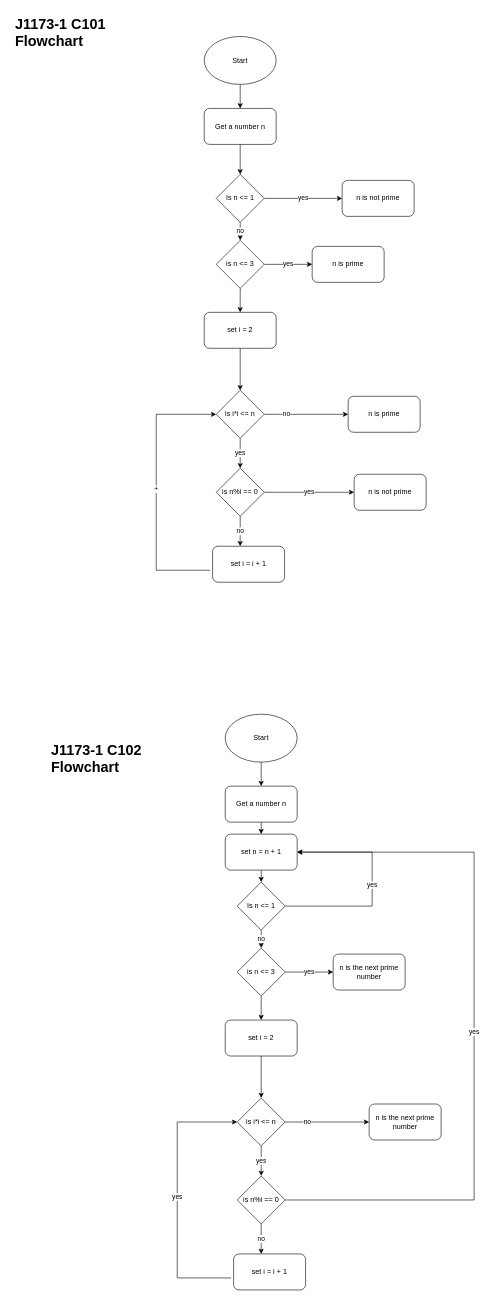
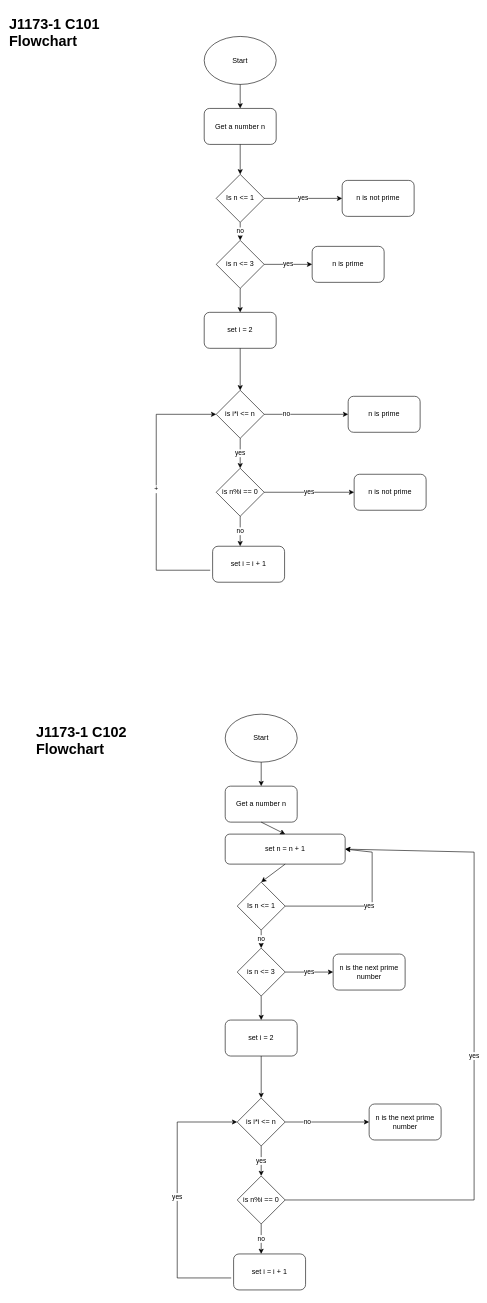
  <mxCell id="0" />
  <mxCell id="1" parent="0" />
  <mxCell id="2" value="Start" style="ellipse;whiteSpace=wrap;html=1;" vertex="1" parent="1"><mxGeometry x="340" y="60" width="120" height="80" as="geometry" /></mxCell>
  <mxCell id="3" value="Get a number n" style="rounded=1;whiteSpace=wrap;html=1;" vertex="1" parent="1"><mxGeometry x="340" y="180" width="120" height="60" as="geometry" /></mxCell>
  <mxCell id="4" value="Is n &amp;lt;= 1" style="rhombus;whiteSpace=wrap;html=1;" vertex="1" parent="1"><mxGeometry x="360" y="290" width="80" height="80" as="geometry" /></mxCell>
  <mxCell id="5" value="n is not prime" style="rounded=1;whiteSpace=wrap;html=1;" vertex="1" parent="1"><mxGeometry x="570" y="300" width="120" height="60" as="geometry" /></mxCell>
  <mxCell id="6" value="yes" style="endArrow=classic;html=1;rounded=0;exitX=1;exitY=0.5;exitDx=0;exitDy=0;entryX=0;entryY=0.5;entryDx=0;entryDy=0;" edge="1" parent="1" source="4" target="5"><mxGeometry width="50" height="50" relative="1" as="geometry"><mxPoint x="440" y="360" as="sourcePoint" /><mxPoint x="490" y="310" as="targetPoint" /></mxGeometry></mxCell>
  <mxCell id="7" value="is n &amp;lt;= 3" style="rhombus;whiteSpace=wrap;html=1;" vertex="1" parent="1"><mxGeometry x="360" y="400" width="80" height="80" as="geometry" /></mxCell>
  <mxCell id="8" value="no" style="endArrow=classic;html=1;rounded=0;exitX=0.5;exitY=1;exitDx=0;exitDy=0;entryX=0.5;entryY=0;entryDx=0;entryDy=0;" edge="1" parent="1" source="4" target="7"><mxGeometry width="50" height="50" relative="1" as="geometry"><mxPoint x="390" y="400" as="sourcePoint" /><mxPoint x="440" y="350" as="targetPoint" /></mxGeometry></mxCell>
  <mxCell id="9" value="" style="endArrow=classic;html=1;rounded=0;exitX=0.5;exitY=1;exitDx=0;exitDy=0;entryX=0.5;entryY=0;entryDx=0;entryDy=0;" edge="1" parent="1" source="3" target="4"><mxGeometry width="50" height="50" relative="1" as="geometry"><mxPoint x="390" y="280" as="sourcePoint" /><mxPoint x="440" y="230" as="targetPoint" /></mxGeometry></mxCell>
  <mxCell id="10" value="" style="endArrow=classic;html=1;rounded=0;exitX=0.5;exitY=1;exitDx=0;exitDy=0;entryX=0.5;entryY=0;entryDx=0;entryDy=0;" edge="1" parent="1" source="2" target="3"><mxGeometry width="50" height="50" relative="1" as="geometry"><mxPoint x="390" y="170" as="sourcePoint" /><mxPoint x="440" y="120" as="targetPoint" /></mxGeometry></mxCell>
  <mxCell id="11" value="n is prime" style="rounded=1;whiteSpace=wrap;html=1;" vertex="1" parent="1"><mxGeometry x="520" y="410" width="120" height="60" as="geometry" /></mxCell>
  <mxCell id="12" value="yes" style="endArrow=classic;html=1;rounded=0;exitX=1;exitY=0.5;exitDx=0;exitDy=0;entryX=0;entryY=0.5;entryDx=0;entryDy=0;" edge="1" parent="1" source="7" target="11"><mxGeometry width="50" height="50" relative="1" as="geometry"><mxPoint x="450" y="470" as="sourcePoint" /><mxPoint x="500" y="420" as="targetPoint" /></mxGeometry></mxCell>
  <mxCell id="13" value="set i = 2" style="rounded=1;whiteSpace=wrap;html=1;" vertex="1" parent="1"><mxGeometry x="340" y="520" width="120" height="60" as="geometry" /></mxCell>
  <mxCell id="14" value="" style="endArrow=classic;html=1;rounded=0;exitX=0.5;exitY=1;exitDx=0;exitDy=0;" edge="1" parent="1" source="7" target="13"><mxGeometry width="50" height="50" relative="1" as="geometry"><mxPoint x="400" y="510" as="sourcePoint" /><mxPoint x="450" y="460" as="targetPoint" /></mxGeometry></mxCell>
  <mxCell id="15" value="is i*i &amp;lt;= n" style="rhombus;whiteSpace=wrap;html=1;" vertex="1" parent="1"><mxGeometry x="360" y="650" width="80" height="80" as="geometry" /></mxCell>
  <mxCell id="16" value="is n%i == 0" style="rhombus;whiteSpace=wrap;html=1;" vertex="1" parent="1"><mxGeometry x="360" y="780" width="80" height="80" as="geometry" /></mxCell>
  <mxCell id="17" value="n is not prime" style="rounded=1;whiteSpace=wrap;html=1;" vertex="1" parent="1"><mxGeometry x="590" y="790" width="120" height="60" as="geometry" /></mxCell>
  <mxCell id="18" value="set i = i + 1" style="rounded=1;whiteSpace=wrap;html=1;" vertex="1" parent="1"><mxGeometry x="354" y="910" width="120" height="60" as="geometry" /></mxCell>
  <mxCell id="19" value="yes" style="endArrow=classic;html=1;rounded=0;exitX=1;exitY=0.5;exitDx=0;exitDy=0;entryX=0;entryY=0.5;entryDx=0;entryDy=0;" edge="1" parent="1" source="16" target="17"><mxGeometry width="50" height="50" relative="1" as="geometry"><mxPoint x="450" y="830" as="sourcePoint" /><mxPoint x="500" y="780" as="targetPoint" /></mxGeometry></mxCell>
  <mxCell id="20" value="" style="endArrow=classic;html=1;rounded=0;exitX=0.5;exitY=1;exitDx=0;exitDy=0;entryX=0.5;entryY=0;entryDx=0;entryDy=0;" edge="1" parent="1" source="13" target="15"><mxGeometry width="50" height="50" relative="1" as="geometry"><mxPoint x="380" y="620" as="sourcePoint" /><mxPoint x="430" y="570" as="targetPoint" /></mxGeometry></mxCell>
  <mxCell id="21" value="yes" style="endArrow=classic;html=1;rounded=0;exitX=0.5;exitY=1;exitDx=0;exitDy=0;" edge="1" parent="1" source="15" target="16"><mxGeometry width="50" height="50" relative="1" as="geometry"><mxPoint x="380" y="780" as="sourcePoint" /><mxPoint x="430" y="730" as="targetPoint" /></mxGeometry></mxCell>
  <mxCell id="22" value="n is prime" style="rounded=1;whiteSpace=wrap;html=1;" vertex="1" parent="1"><mxGeometry x="580" y="660" width="120" height="60" as="geometry" /></mxCell>
  <mxCell id="23" value="" style="endArrow=classic;html=1;rounded=0;exitX=1;exitY=0.5;exitDx=0;exitDy=0;entryX=0;entryY=0.5;entryDx=0;entryDy=0;" edge="1" parent="1" source="15" target="22"><mxGeometry width="50" height="50" relative="1" as="geometry"><mxPoint x="470" y="720" as="sourcePoint" /><mxPoint x="520" y="670" as="targetPoint" /></mxGeometry></mxCell>
  <mxCell id="24" value="no" style="edgeLabel;html=1;align=center;verticalAlign=middle;resizable=0;points=[];" vertex="1" connectable="0" parent="23"><mxGeometry x="-0.486" y="2" relative="1" as="geometry"><mxPoint as="offset" /></mxGeometry></mxCell>
  <mxCell id="25" value="no" style="endArrow=classic;html=1;rounded=0;exitX=0.5;exitY=1;exitDx=0;exitDy=0;entryX=0.383;entryY=0;entryDx=0;entryDy=0;entryPerimeter=0;" edge="1" parent="1" source="16" target="18"><mxGeometry width="50" height="50" relative="1" as="geometry"><mxPoint x="400" y="900" as="sourcePoint" /><mxPoint x="450" y="850" as="targetPoint" /></mxGeometry></mxCell>
  <mxCell id="26" value="+" style="endArrow=classic;html=1;rounded=0;entryX=0;entryY=0.5;entryDx=0;entryDy=0;" edge="1" parent="1" target="15"><mxGeometry width="50" height="50" relative="1" as="geometry"><mxPoint x="350" y="950" as="sourcePoint" /><mxPoint x="290" y="720" as="targetPoint" /><Array as="points"><mxPoint x="260" y="950" /><mxPoint x="260" y="690" /></Array></mxGeometry></mxCell>
- <mxCell id="27" value="&lt;h1&gt;J1173-1 C101 Flowchart&lt;/h1&gt;" style="text;html=1;strokeColor=none;fillColor=none;spacing=5;spacingTop=-20;whiteSpace=wrap;overflow=hidden;rounded=0;" vertex="1" parent="1"><mxGeometry x="20" y="20" width="190" height="120" as="geometry" /></mxCell>
+ <mxCell id="27" value="&lt;h1&gt;J1173-1 C101 Flowchart&lt;/h1&gt;" style="text;html=1;strokeColor=none;fillColor=none;spacing=5;spacingTop=-20;whiteSpace=wrap;overflow=hidden;rounded=0;" vertex="1" parent="1"><mxGeometry x="10" y="20" width="190" height="120" as="geometry" /></mxCell>
  <mxCell id="28" value="Start" style="ellipse;whiteSpace=wrap;html=1;" vertex="1" parent="1"><mxGeometry x="375" y="1190" width="120" height="80" as="geometry" /></mxCell>
  <mxCell id="29" value="Get a number n" style="rounded=1;whiteSpace=wrap;html=1;" vertex="1" parent="1"><mxGeometry x="375" y="1310" width="120" height="60" as="geometry" /></mxCell>
  <mxCell id="30" value="Is n &amp;lt;= 1" style="rhombus;whiteSpace=wrap;html=1;" vertex="1" parent="1"><mxGeometry x="395" y="1470" width="80" height="80" as="geometry" /></mxCell>
  <mxCell id="31" value="yes" style="endArrow=classic;html=1;rounded=0;exitX=1;exitY=0.5;exitDx=0;exitDy=0;entryX=1;entryY=0.5;entryDx=0;entryDy=0;" edge="1" parent="1" source="30" target="51"><mxGeometry width="50" height="50" relative="1" as="geometry"><mxPoint x="475" y="1540" as="sourcePoint" /><mxPoint x="650" y="1510" as="targetPoint" /><Array as="points"><mxPoint x="620" y="1510" /><mxPoint x="620" y="1420" /></Array></mxGeometry></mxCell>
  <mxCell id="32" value="is n &amp;lt;= 3" style="rhombus;whiteSpace=wrap;html=1;" vertex="1" parent="1"><mxGeometry x="395" y="1580" width="80" height="80" as="geometry" /></mxCell>
  <mxCell id="33" value="no" style="endArrow=classic;html=1;rounded=0;exitX=0.5;exitY=1;exitDx=0;exitDy=0;entryX=0.5;entryY=0;entryDx=0;entryDy=0;" edge="1" parent="1" source="30" target="32"><mxGeometry width="50" height="50" relative="1" as="geometry"><mxPoint x="425" y="1580" as="sourcePoint" /><mxPoint x="475" y="1530" as="targetPoint" /></mxGeometry></mxCell>
  <mxCell id="34" value="" style="endArrow=classic;html=1;rounded=0;exitX=0.5;exitY=1;exitDx=0;exitDy=0;entryX=0.5;entryY=0;entryDx=0;entryDy=0;" edge="1" parent="1" source="28" target="29"><mxGeometry width="50" height="50" relative="1" as="geometry"><mxPoint x="425" y="1350" as="sourcePoint" /><mxPoint x="475" y="1300" as="targetPoint" /></mxGeometry></mxCell>
  <mxCell id="35" value="n is the next prime number" style="rounded=1;whiteSpace=wrap;html=1;" vertex="1" parent="1"><mxGeometry x="555" y="1590" width="120" height="60" as="geometry" /></mxCell>
  <mxCell id="36" value="yes" style="endArrow=classic;html=1;rounded=0;exitX=1;exitY=0.5;exitDx=0;exitDy=0;entryX=0;entryY=0.5;entryDx=0;entryDy=0;" edge="1" parent="1" source="32" target="35"><mxGeometry width="50" height="50" relative="1" as="geometry"><mxPoint x="485" y="1650" as="sourcePoint" /><mxPoint x="535" y="1600" as="targetPoint" /></mxGeometry></mxCell>
  <mxCell id="37" value="set i = 2" style="rounded=1;whiteSpace=wrap;html=1;" vertex="1" parent="1"><mxGeometry x="375" y="1700" width="120" height="60" as="geometry" /></mxCell>
  <mxCell id="38" value="" style="endArrow=classic;html=1;rounded=0;exitX=0.5;exitY=1;exitDx=0;exitDy=0;" edge="1" parent="1" source="32" target="37"><mxGeometry width="50" height="50" relative="1" as="geometry"><mxPoint x="435" y="1690" as="sourcePoint" /><mxPoint x="485" y="1640" as="targetPoint" /></mxGeometry></mxCell>
  <mxCell id="39" value="is i*i &amp;lt;= n" style="rhombus;whiteSpace=wrap;html=1;" vertex="1" parent="1"><mxGeometry x="395" y="1830" width="80" height="80" as="geometry" /></mxCell>
  <mxCell id="40" value="is n%i == 0" style="rhombus;whiteSpace=wrap;html=1;" vertex="1" parent="1"><mxGeometry x="395" y="1960" width="80" height="80" as="geometry" /></mxCell>
  <mxCell id="41" value="set i = i + 1" style="rounded=1;whiteSpace=wrap;html=1;" vertex="1" parent="1"><mxGeometry x="389" y="2090" width="120" height="60" as="geometry" /></mxCell>
  <mxCell id="42" value="yes" style="endArrow=classic;html=1;rounded=0;exitX=1;exitY=0.5;exitDx=0;exitDy=0;entryX=1;entryY=0.5;entryDx=0;entryDy=0;" edge="1" parent="1" source="40" target="51"><mxGeometry width="50" height="50" relative="1" as="geometry"><mxPoint x="485" y="2010" as="sourcePoint" /><mxPoint x="780" y="1550" as="targetPoint" /><Array as="points"><mxPoint x="790" y="2000" /><mxPoint x="790" y="1420" /></Array></mxGeometry></mxCell>
  <mxCell id="43" value="" style="endArrow=classic;html=1;rounded=0;exitX=0.5;exitY=1;exitDx=0;exitDy=0;entryX=0.5;entryY=0;entryDx=0;entryDy=0;" edge="1" parent="1" source="37" target="39"><mxGeometry width="50" height="50" relative="1" as="geometry"><mxPoint x="415" y="1800" as="sourcePoint" /><mxPoint x="465" y="1750" as="targetPoint" /></mxGeometry></mxCell>
  <mxCell id="44" value="yes" style="endArrow=classic;html=1;rounded=0;exitX=0.5;exitY=1;exitDx=0;exitDy=0;" edge="1" parent="1" source="39" target="40"><mxGeometry width="50" height="50" relative="1" as="geometry"><mxPoint x="415" y="1960" as="sourcePoint" /><mxPoint x="465" y="1910" as="targetPoint" /></mxGeometry></mxCell>
  <mxCell id="45" value="n is the next prime number" style="rounded=1;whiteSpace=wrap;html=1;" vertex="1" parent="1"><mxGeometry x="615" y="1840" width="120" height="60" as="geometry" /></mxCell>
  <mxCell id="46" value="" style="endArrow=classic;html=1;rounded=0;exitX=1;exitY=0.5;exitDx=0;exitDy=0;entryX=0;entryY=0.5;entryDx=0;entryDy=0;" edge="1" parent="1" source="39" target="45"><mxGeometry width="50" height="50" relative="1" as="geometry"><mxPoint x="505" y="1900" as="sourcePoint" /><mxPoint x="555" y="1850" as="targetPoint" /></mxGeometry></mxCell>
  <mxCell id="47" value="no" style="edgeLabel;html=1;align=center;verticalAlign=middle;resizable=0;points=[];" vertex="1" connectable="0" parent="46"><mxGeometry x="-0.486" y="2" relative="1" as="geometry"><mxPoint as="offset" /></mxGeometry></mxCell>
  <mxCell id="48" value="no" style="endArrow=classic;html=1;rounded=0;exitX=0.5;exitY=1;exitDx=0;exitDy=0;entryX=0.383;entryY=0;entryDx=0;entryDy=0;entryPerimeter=0;" edge="1" parent="1" source="40" target="41"><mxGeometry width="50" height="50" relative="1" as="geometry"><mxPoint x="435" y="2080" as="sourcePoint" /><mxPoint x="485" y="2030" as="targetPoint" /></mxGeometry></mxCell>
  <mxCell id="49" value="yes" style="endArrow=classic;html=1;rounded=0;entryX=0;entryY=0.5;entryDx=0;entryDy=0;" edge="1" parent="1" target="39"><mxGeometry width="50" height="50" relative="1" as="geometry"><mxPoint x="385" y="2130" as="sourcePoint" /><mxPoint x="325" y="1900" as="targetPoint" /><Array as="points"><mxPoint x="295" y="2130" /><mxPoint x="295" y="2000" /><mxPoint x="295" y="1870" /></Array></mxGeometry></mxCell>
- <mxCell id="50" value="&lt;h1&gt;J1173-1 C102 Flowchart&lt;/h1&gt;" style="text;html=1;strokeColor=none;fillColor=none;spacing=5;spacingTop=-20;whiteSpace=wrap;overflow=hidden;rounded=0;" vertex="1" parent="1"><mxGeometry x="80" y="1230" width="190" height="120" as="geometry" /></mxCell>
- <mxCell id="51" value="set n = n + 1" style="rounded=1;whiteSpace=wrap;html=1;" vertex="1" parent="1"><mxGeometry x="375" y="1390" width="120" height="60" as="geometry" /></mxCell>
+ <mxCell id="50" value="&lt;h1&gt;J1173-1 C102 Flowchart&lt;/h1&gt;" style="text;html=1;strokeColor=none;fillColor=none;spacing=5;spacingTop=-20;whiteSpace=wrap;overflow=hidden;rounded=0;" vertex="1" parent="1"><mxGeometry x="55" y="1200" width="190" height="120" as="geometry" /></mxCell>
+ <mxCell id="51" value="set n = n + 1" style="rounded=1;whiteSpace=wrap;html=1;" vertex="1" parent="1"><mxGeometry x="375" y="1390" width="200" height="50" as="geometry" /></mxCell>
  <mxCell id="52" value="" style="endArrow=classic;html=1;rounded=0;exitX=0.5;exitY=1;exitDx=0;exitDy=0;entryX=0.5;entryY=0;entryDx=0;entryDy=0;" edge="1" parent="1" source="51" target="30"><mxGeometry width="50" height="50" relative="1" as="geometry"><mxPoint x="390" y="1500" as="sourcePoint" /><mxPoint x="440" y="1450" as="targetPoint" /></mxGeometry></mxCell>
  <mxCell id="53" value="" style="endArrow=classic;html=1;rounded=0;exitX=0.5;exitY=1;exitDx=0;exitDy=0;entryX=0.5;entryY=0;entryDx=0;entryDy=0;" edge="1" parent="1" source="29" target="51"><mxGeometry width="50" height="50" relative="1" as="geometry"><mxPoint x="150" y="1470" as="sourcePoint" /><mxPoint x="200" y="1420" as="targetPoint" /></mxGeometry></mxCell>
